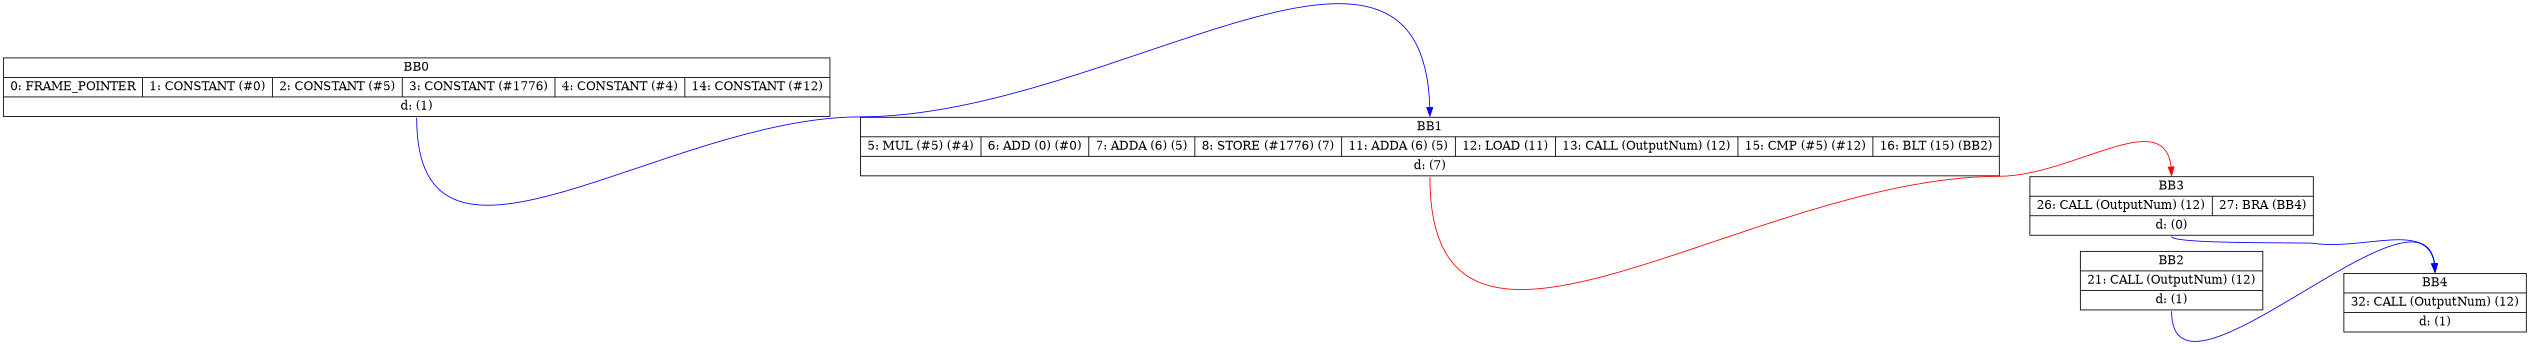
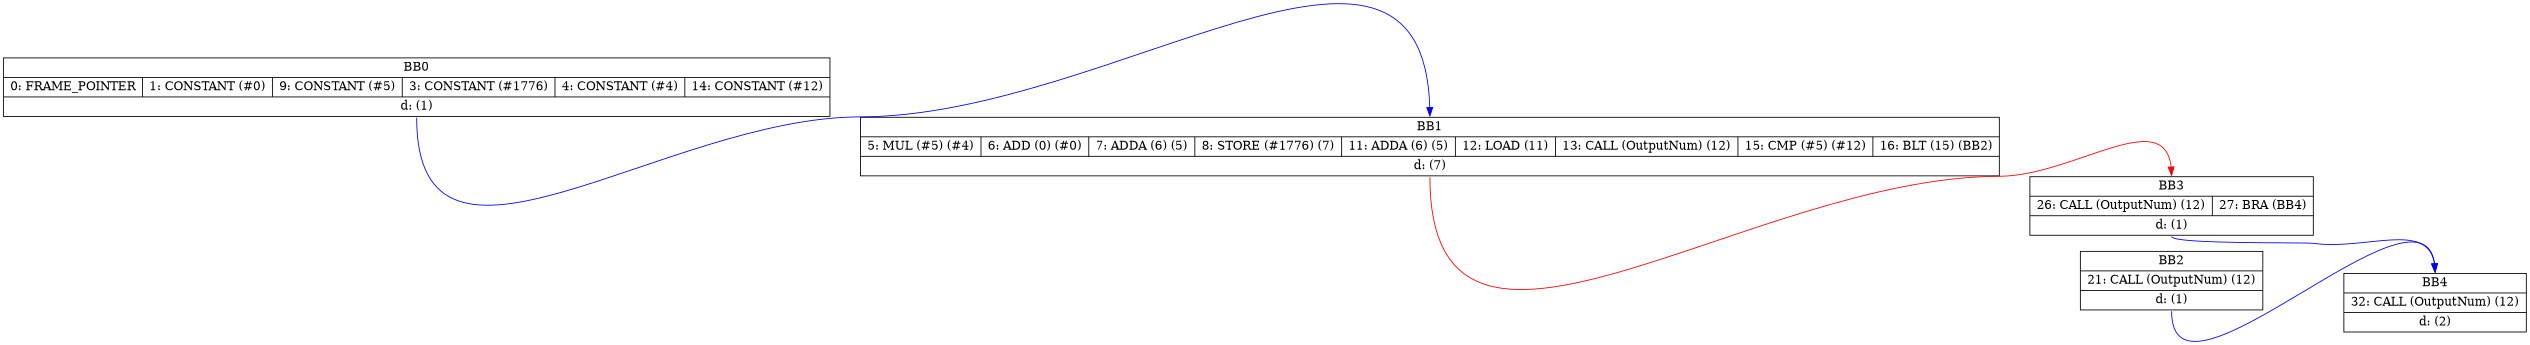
  digraph {
    rankdir=LR
    node [shape=record]
    edge [color=blue headport=n tailport=s]
-   n1 [label="<b>BB0 | {0: FRAME_POINTER|1: CONSTANT (#0)|2: CONSTANT (#5)|3: CONSTANT (#1776)|4: CONSTANT (#4)|14: CONSTANT (#12)} | d: (1)\n"]
+   n1 [label="<b>BB0 | {0: FRAME_POINTER|1: CONSTANT (#0)|9: CONSTANT (#5)|3: CONSTANT (#1776)|4: CONSTANT (#4)|14: CONSTANT (#12)} | d: (1)\n"]
    n2 [label="<b>BB1 | {5: MUL (#5)  (#4)|6: ADD (0)  (#0)|7: ADDA (6)  (5)|8: STORE (#1776)  (7)|11: ADDA (6)  (5)|12: LOAD (11)|13: CALL (OutputNum) (12)|15: CMP (#5)  (#12)|16: BLT (15) (BB2)} | d: (7)\n"]
-   n3 [label="<b>BB3 | {26: CALL (OutputNum) (12)|27: BRA (BB4)} | d: (0)\n"]
+   n3 [label="<b>BB3 | {26: CALL (OutputNum) (12)|27: BRA (BB4)} | d: (1)\n"]
    n4 [label="<b>BB2 | {21: CALL (OutputNum) (12)} | d: (1)\n"]
-   n5 [label="<b>BB4 | {32: CALL (OutputNum) (12)} | d: (1)\n"]
+   n5 [label="<b>BB4 | {32: CALL (OutputNum) (12)} | d: (2)\n"]
    n1 -> n2
    n2 -> n3 [color=red]
    n3 -> n5
    n4 -> n5
  }
